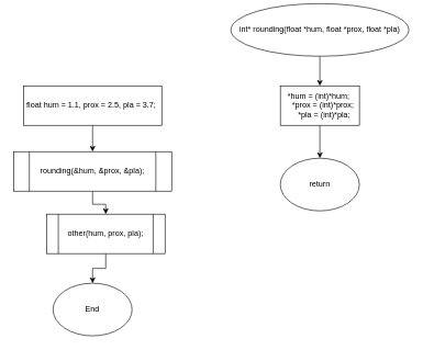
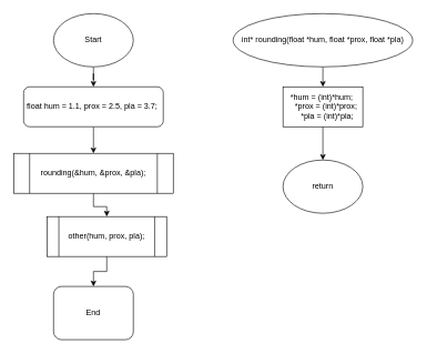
  <mxCell id="0" />
  <mxCell id="1" parent="0" />
+ <mxCell id="2" style="edgeStyle=orthogonalEdgeStyle;rounded=0;orthogonalLoop=1;jettySize=auto;html=1;exitX=0.5;exitY=1;exitDx=0;exitDy=0;" edge="1" parent="1" source="3" target="5"><mxGeometry relative="1" as="geometry" /></mxCell>
+ <mxCell id="3" value="Start" style="ellipse;whiteSpace=wrap;html=1;" vertex="1" parent="1"><mxGeometry x="80" y="20" width="120" height="80" as="geometry" /></mxCell>
  <mxCell id="4" style="edgeStyle=orthogonalEdgeStyle;rounded=0;orthogonalLoop=1;jettySize=auto;html=1;exitX=0.5;exitY=1;exitDx=0;exitDy=0;entryX=0.5;entryY=0;entryDx=0;entryDy=0;" edge="1" parent="1" source="5" target="7"><mxGeometry relative="1" as="geometry" /></mxCell>
- <mxCell id="5" value="float hum = 1.1, prox = 2.5, pla = 3.7;&amp;nbsp;" style="rounded=0;whiteSpace=wrap;html=1;" vertex="1" parent="1"><mxGeometry x="35" y="130" width="210" height="60" as="geometry" /></mxCell>
+ <mxCell id="5" value="float hum = 1.1, prox = 2.5, pla = 3.7;&amp;nbsp;" style="whiteSpace=wrap;html=1;rounded=1;" vertex="1" parent="1"><mxGeometry x="35" y="130" width="210" height="60" as="geometry" /></mxCell>
  <mxCell id="6" style="edgeStyle=orthogonalEdgeStyle;rounded=0;orthogonalLoop=1;jettySize=auto;html=1;exitX=0.5;exitY=1;exitDx=0;exitDy=0;entryX=0.5;entryY=0;entryDx=0;entryDy=0;" edge="1" parent="1" source="7" target="9"><mxGeometry relative="1" as="geometry" /></mxCell>
  <mxCell id="7" value="rounding(&amp;amp;hum, &amp;amp;prox, &amp;amp;pla);" style="shape=process;whiteSpace=wrap;html=1;backgroundOutline=1;" vertex="1" parent="1"><mxGeometry x="20" y="230" width="240" height="60" as="geometry" /></mxCell>
  <mxCell id="8" style="edgeStyle=orthogonalEdgeStyle;rounded=0;orthogonalLoop=1;jettySize=auto;html=1;exitX=0.5;exitY=1;exitDx=0;exitDy=0;entryX=0.5;entryY=0;entryDx=0;entryDy=0;" edge="1" parent="1" source="9" target="10"><mxGeometry relative="1" as="geometry" /></mxCell>
  <mxCell id="9" value="other(hum, prox, pla);" style="shape=process;whiteSpace=wrap;html=1;backgroundOutline=1;" vertex="1" parent="1"><mxGeometry x="70" y="325" width="180" height="60" as="geometry" /></mxCell>
- <mxCell id="10" value="End" style="ellipse;whiteSpace=wrap;html=1;" vertex="1" parent="1"><mxGeometry x="80" y="430" width="120" height="80" as="geometry" /></mxCell>
+ <mxCell id="10" value="End" style="whiteSpace=wrap;html=1;rounded=1;" vertex="1" parent="1"><mxGeometry x="80" y="430" width="120" height="80" as="geometry" /></mxCell>
  <mxCell id="11" style="edgeStyle=orthogonalEdgeStyle;rounded=0;orthogonalLoop=1;jettySize=auto;html=1;exitX=0.5;exitY=1;exitDx=0;exitDy=0;entryX=0.5;entryY=0;entryDx=0;entryDy=0;" edge="1" parent="1" source="12" target="14"><mxGeometry relative="1" as="geometry" /></mxCell>
- <mxCell id="12" value="int* rounding(float *hum, float *prox, float *pla)" style="ellipse;whiteSpace=wrap;html=1;" vertex="1" parent="1"><mxGeometry x="350" y="5" width="270" height="80" as="geometry" /></mxCell>
+ <mxCell id="12" value="int* rounding(float *hum, float *prox, float *pla)" style="ellipse;whiteSpace=wrap;html=1;" vertex="1" parent="1"><mxGeometry x="350" y="20" width="270" height="80" as="geometry" /></mxCell>
  <mxCell id="13" style="edgeStyle=orthogonalEdgeStyle;rounded=0;orthogonalLoop=1;jettySize=auto;html=1;exitX=0.5;exitY=1;exitDx=0;exitDy=0;entryX=0.5;entryY=0;entryDx=0;entryDy=0;" edge="1" parent="1" source="14" target="15"><mxGeometry relative="1" as="geometry" /></mxCell>
  <mxCell id="14" value="&lt;div&gt;*hum = (int)*hum;&amp;nbsp;&lt;/div&gt;&lt;div&gt;&amp;nbsp; &amp;nbsp; *prox = (int)*prox;&amp;nbsp;&lt;/div&gt;&lt;div&gt;&amp;nbsp; &amp;nbsp; *pla = (int)*pla;&lt;/div&gt;" style="rounded=0;whiteSpace=wrap;html=1;" vertex="1" parent="1"><mxGeometry x="425" y="130" width="120" height="60" as="geometry" /></mxCell>
  <mxCell id="15" value="return" style="ellipse;whiteSpace=wrap;html=1;" vertex="1" parent="1"><mxGeometry x="425" y="240" width="120" height="80" as="geometry" /></mxCell>
